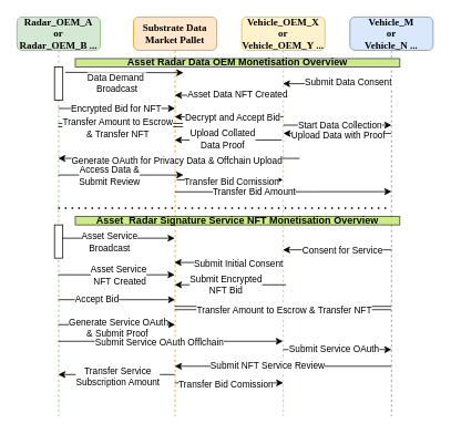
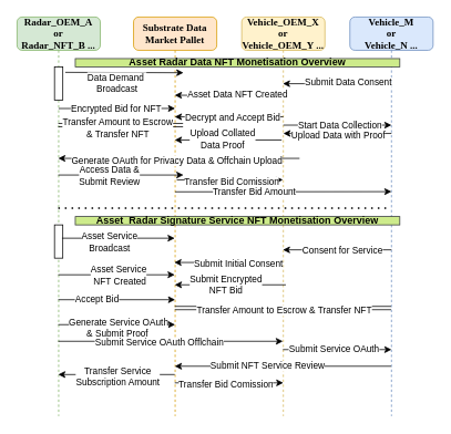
  <mxCell id="0" />
  <mxCell id="1" parent="0" />
  <mxCell id="2" value="&lt;span&gt;Vehicle_M&lt;br&gt;or&lt;br&gt;Vehicle_N ...&lt;br&gt;&lt;/span&gt;" style="shape=umlLifeline;perimeter=lifelinePerimeter;whiteSpace=wrap;html=1;container=1;collapsible=0;recursiveResize=0;outlineConnect=0;rounded=1;shadow=0;comic=0;labelBackgroundColor=none;strokeWidth=1;fontFamily=Verdana;fontSize=12;align=center;fillColor=#dae8fc;strokeColor=#6c8ebf;fontStyle=1;" parent="1" vertex="1"><mxGeometry x="420" y="20" width="100" height="480" as="geometry" /></mxCell>
- <mxCell id="3" value="&lt;span&gt;Radar_OEM_A&lt;br&gt;or&lt;br&gt;Radar_OEM_B ...&lt;br&gt;&lt;/span&gt;" style="shape=umlLifeline;perimeter=lifelinePerimeter;whiteSpace=wrap;html=1;container=1;collapsible=0;recursiveResize=0;outlineConnect=0;rounded=1;shadow=0;comic=0;labelBackgroundColor=none;strokeWidth=1;fontFamily=Verdana;fontSize=12;align=center;fillColor=#d5e8d4;strokeColor=#82b366;fontStyle=1;" vertex="1" parent="1"><mxGeometry x="20" y="20" width="100" height="480" as="geometry" /></mxCell>
+ <mxCell id="3" value="&lt;span&gt;Radar_OEM_A&lt;br&gt;or&lt;br&gt;Radar_NFT_B ...&lt;br&gt;&lt;/span&gt;" style="shape=umlLifeline;perimeter=lifelinePerimeter;whiteSpace=wrap;html=1;container=1;collapsible=0;recursiveResize=0;outlineConnect=0;rounded=1;shadow=0;comic=0;labelBackgroundColor=none;strokeWidth=1;fontFamily=Verdana;fontSize=12;align=center;fillColor=#d5e8d4;strokeColor=#82b366;fontStyle=1;" vertex="1" parent="1"><mxGeometry x="20" y="20" width="100" height="480" as="geometry" /></mxCell>
  <mxCell id="4" value="" style="html=1;points=[];perimeter=orthogonalPerimeter;rounded=0;shadow=0;comic=0;labelBackgroundColor=none;strokeWidth=1;fontFamily=Verdana;fontSize=12;align=center;fontStyle=1" parent="3" vertex="1"><mxGeometry x="45" y="60" width="10" height="40" as="geometry" /></mxCell>
  <mxCell id="5" value="" style="html=1;points=[];perimeter=orthogonalPerimeter;rounded=0;shadow=0;comic=0;labelBackgroundColor=none;strokeWidth=1;fontFamily=Verdana;fontSize=12;align=center;fontStyle=1" vertex="1" parent="3"><mxGeometry x="45" y="250" width="10" height="40" as="geometry" /></mxCell>
  <mxCell id="6" value="&lt;span&gt;Substrate Data Market Pallet&lt;/span&gt;" style="shape=umlLifeline;perimeter=lifelinePerimeter;whiteSpace=wrap;html=1;container=1;collapsible=0;recursiveResize=0;outlineConnect=0;rounded=1;shadow=0;comic=0;labelBackgroundColor=none;strokeWidth=1;fontFamily=Verdana;fontSize=12;align=center;fillColor=#ffe6cc;strokeColor=#d79b00;fontStyle=1;" parent="1" vertex="1"><mxGeometry x="160" y="20" width="100" height="480" as="geometry" /></mxCell>
  <mxCell id="7" value="&lt;span&gt;Vehicle_OEM_X&lt;br&gt;or&lt;br&gt;Vehicle_OEM_Y ...&lt;br&gt;&lt;/span&gt;" style="shape=umlLifeline;perimeter=lifelinePerimeter;whiteSpace=wrap;html=1;container=1;collapsible=0;recursiveResize=0;outlineConnect=0;rounded=1;shadow=0;comic=0;labelBackgroundColor=none;strokeWidth=1;fontFamily=Verdana;fontSize=12;align=center;fillColor=#fff2cc;strokeColor=#d6b656;fontStyle=1;" parent="1" vertex="1"><mxGeometry x="290" y="20" width="100" height="480" as="geometry" /></mxCell>
- <mxCell id="8" value="&lt;b&gt;Asset Radar Data OEM Monetisation Overview&lt;/b&gt;" style="text;html=1;strokeColor=#36393d;fillColor=#cdeb8b;align=center;verticalAlign=middle;whiteSpace=wrap;rounded=0;" vertex="1" parent="7"><mxGeometry x="-200" y="50" width="390" height="10" as="geometry" /></mxCell>
+ <mxCell id="8" value="&lt;b&gt;Asset Radar Data NFT Monetisation Overview&lt;/b&gt;" style="text;html=1;strokeColor=#36393d;fillColor=#cdeb8b;align=center;verticalAlign=middle;whiteSpace=wrap;rounded=0;" vertex="1" parent="7"><mxGeometry x="-200" y="50" width="390" height="10" as="geometry" /></mxCell>
  <mxCell id="9" value="&lt;b&gt;Asset&amp;nbsp; Radar Signature Service NFT Monetisation Overview&lt;/b&gt;" style="text;html=1;strokeColor=#36393d;fillColor=#cdeb8b;align=center;verticalAlign=middle;whiteSpace=wrap;rounded=0;" vertex="1" parent="7"><mxGeometry x="-200" y="240" width="390" height="10" as="geometry" /></mxCell>
  <mxCell id="10" value="" style="endArrow=classic;html=1;rounded=0;exitX=1.3;exitY=0.163;exitDx=0;exitDy=0;exitPerimeter=0;" edge="1" parent="1" source="4"><mxGeometry width="50" height="50" relative="1" as="geometry"><mxPoint x="500" y="330" as="sourcePoint" /><mxPoint x="220" y="87" as="targetPoint" /></mxGeometry></mxCell>
  <mxCell id="11" value="Data Demand&amp;nbsp; &lt;br&gt;Broadcast" style="edgeLabel;html=1;align=center;verticalAlign=middle;resizable=0;points=[];" vertex="1" connectable="0" parent="10"><mxGeometry x="0.438" relative="1" as="geometry"><mxPoint x="-40" y="13" as="offset" /></mxGeometry></mxCell>
  <mxCell id="12" value="" style="endArrow=none;dashed=1;html=1;dashPattern=1 3;strokeWidth=2;rounded=0;" edge="1" parent="1" source="3" target="2"><mxGeometry width="50" height="50" relative="1" as="geometry"><mxPoint x="500" y="330" as="sourcePoint" /><mxPoint x="550" y="280" as="targetPoint" /><Array as="points"><mxPoint x="170" y="250" /><mxPoint x="420" y="250" /></Array></mxGeometry></mxCell>
  <mxCell id="13" value="" style="endArrow=classic;html=1;rounded=0;exitX=0.49;exitY=0.167;exitDx=0;exitDy=0;exitPerimeter=0;" edge="1" parent="1" source="2" target="7"><mxGeometry width="50" height="50" relative="1" as="geometry"><mxPoint x="560" y="160" as="sourcePoint" /><mxPoint x="550" y="280" as="targetPoint" /></mxGeometry></mxCell>
  <mxCell id="14" value="Submit Data Consent" style="edgeLabel;html=1;align=center;verticalAlign=middle;resizable=0;points=[];" vertex="1" connectable="0" parent="13"><mxGeometry x="-0.197" y="-2" relative="1" as="geometry"><mxPoint as="offset" /></mxGeometry></mxCell>
  <mxCell id="15" value="" style="endArrow=classic;html=1;rounded=0;exitX=0.51;exitY=0.196;exitDx=0;exitDy=0;exitPerimeter=0;" edge="1" parent="1" source="7" target="6"><mxGeometry width="50" height="50" relative="1" as="geometry"><mxPoint x="500" y="330" as="sourcePoint" /><mxPoint x="550" y="280" as="targetPoint" /></mxGeometry></mxCell>
  <mxCell id="16" value="Asset Data NFT Created" style="edgeLabel;html=1;align=center;verticalAlign=middle;resizable=0;points=[];" vertex="1" connectable="0" parent="15"><mxGeometry x="-0.138" y="-2" relative="1" as="geometry"><mxPoint as="offset" /></mxGeometry></mxCell>
  <mxCell id="17" value="" style="endArrow=classic;html=1;rounded=0;entryX=0.5;entryY=0.229;entryDx=0;entryDy=0;entryPerimeter=0;" edge="1" parent="1" target="6"><mxGeometry width="50" height="50" relative="1" as="geometry"><mxPoint x="70" y="130" as="sourcePoint" /><mxPoint x="550" y="280" as="targetPoint" /><Array as="points"><mxPoint x="170" y="130" /></Array></mxGeometry></mxCell>
  <mxCell id="18" value="Encrypted Bid for NFT" style="edgeLabel;html=1;align=center;verticalAlign=middle;resizable=0;points=[];" vertex="1" connectable="0" parent="17"><mxGeometry x="-0.613" relative="1" as="geometry"><mxPoint x="41" as="offset" /></mxGeometry></mxCell>
  <mxCell id="19" value="" style="endArrow=classic;html=1;rounded=0;" edge="1" parent="1" target="6"><mxGeometry width="50" height="50" relative="1" as="geometry"><mxPoint x="340" y="140" as="sourcePoint" /><mxPoint x="550" y="140" as="targetPoint" /></mxGeometry></mxCell>
  <mxCell id="20" value="Decrypt and Accept Bid" style="edgeLabel;html=1;align=center;verticalAlign=middle;resizable=0;points=[];" vertex="1" connectable="0" parent="19"><mxGeometry x="0.507" relative="1" as="geometry"><mxPoint x="36" as="offset" /></mxGeometry></mxCell>
  <mxCell id="21" value="" style="endArrow=classic;html=1;rounded=0;" edge="1" parent="1"><mxGeometry width="50" height="50" relative="1" as="geometry"><mxPoint x="340" y="150" as="sourcePoint" /><mxPoint x="470" y="150" as="targetPoint" /></mxGeometry></mxCell>
  <mxCell id="22" value="Start Data Collection" style="edgeLabel;html=1;align=center;verticalAlign=middle;resizable=0;points=[];" vertex="1" connectable="0" parent="21"><mxGeometry x="-0.281" y="1" relative="1" as="geometry"><mxPoint x="20" as="offset" /></mxGeometry></mxCell>
  <mxCell id="23" value="" style="endArrow=classic;html=1;rounded=0;" edge="1" parent="1"><mxGeometry width="50" height="50" relative="1" as="geometry"><mxPoint x="470" y="160" as="sourcePoint" /><mxPoint x="340" y="160" as="targetPoint" /></mxGeometry></mxCell>
  <mxCell id="24" value="Upload Data with Proof" style="edgeLabel;html=1;align=center;verticalAlign=middle;resizable=0;points=[];" vertex="1" connectable="0" parent="23"><mxGeometry x="-0.207" y="1" relative="1" as="geometry"><mxPoint x="-13" as="offset" /></mxGeometry></mxCell>
  <mxCell id="25" value="" style="endArrow=classic;html=1;rounded=0;exitX=0.48;exitY=0.329;exitDx=0;exitDy=0;exitPerimeter=0;" edge="1" parent="1"><mxGeometry width="50" height="50" relative="1" as="geometry"><mxPoint x="338" y="167.92" as="sourcePoint" /><mxPoint x="209.5" y="167.92" as="targetPoint" /></mxGeometry></mxCell>
  <mxCell id="26" value="Upload Collated&lt;br&gt;Data Proof" style="edgeLabel;html=1;align=center;verticalAlign=middle;resizable=0;points=[];" vertex="1" connectable="0" parent="25"><mxGeometry x="0.242" y="-1" relative="1" as="geometry"><mxPoint x="8" as="offset" /></mxGeometry></mxCell>
  <mxCell id="27" value="" style="endArrow=classic;html=1;rounded=0;shape=link;" edge="1" parent="1"><mxGeometry width="50" height="50" relative="1" as="geometry"><mxPoint x="69.5" y="150" as="sourcePoint" /><mxPoint x="219.5" y="150" as="targetPoint" /></mxGeometry></mxCell>
  <mxCell id="28" value="Transfer Amount to Escrow&lt;br&gt;&amp;amp; Transfer NFT" style="edgeLabel;html=1;align=center;verticalAlign=middle;resizable=0;points=[];" vertex="1" connectable="0" parent="27"><mxGeometry x="-0.353" y="-3" relative="1" as="geometry"><mxPoint x="22" as="offset" /></mxGeometry></mxCell>
  <mxCell id="29" value="" style="endArrow=classic;html=1;rounded=0;" edge="1" parent="1" target="3"><mxGeometry width="50" height="50" relative="1" as="geometry"><mxPoint x="359.5" y="190" as="sourcePoint" /><mxPoint x="219.5" y="190" as="targetPoint" /></mxGeometry></mxCell>
  <mxCell id="30" value="Generate OAuth for Privacy Data &amp;amp; Offchain Upload" style="edgeLabel;html=1;align=center;verticalAlign=middle;resizable=0;points=[];" vertex="1" connectable="0" parent="29"><mxGeometry x="0.562" y="2" relative="1" as="geometry"><mxPoint x="78" as="offset" /></mxGeometry></mxCell>
  <mxCell id="31" value="" style="endArrow=classic;html=1;rounded=0;" edge="1" parent="1"><mxGeometry width="50" height="50" relative="1" as="geometry"><mxPoint x="69.5" y="210" as="sourcePoint" /><mxPoint x="220" y="210" as="targetPoint" /></mxGeometry></mxCell>
  <mxCell id="32" value="Access Data &amp;amp; &lt;br&gt;Submit Review" style="edgeLabel;html=1;align=center;verticalAlign=middle;resizable=0;points=[];" vertex="1" connectable="0" parent="31"><mxGeometry x="-0.674" relative="1" as="geometry"><mxPoint x="36" as="offset" /></mxGeometry></mxCell>
  <mxCell id="33" value="" style="endArrow=classic;html=1;rounded=0;exitX=0.52;exitY=0.408;exitDx=0;exitDy=0;exitPerimeter=0;" edge="1" parent="1" source="6" target="7"><mxGeometry width="50" height="50" relative="1" as="geometry"><mxPoint x="500" y="320" as="sourcePoint" /><mxPoint x="550" y="270" as="targetPoint" /></mxGeometry></mxCell>
  <mxCell id="34" value="Transfer Bid Comission" style="edgeLabel;html=1;align=center;verticalAlign=middle;resizable=0;points=[];" vertex="1" connectable="0" parent="33"><mxGeometry x="-0.404" y="-2" relative="1" as="geometry"><mxPoint x="27" as="offset" /></mxGeometry></mxCell>
  <mxCell id="35" value="" style="endArrow=classic;html=1;rounded=0;exitX=0.5;exitY=0.438;exitDx=0;exitDy=0;exitPerimeter=0;" edge="1" parent="1" source="6"><mxGeometry width="50" height="50" relative="1" as="geometry"><mxPoint x="219.5" y="230" as="sourcePoint" /><mxPoint x="470" y="230" as="targetPoint" /></mxGeometry></mxCell>
  <mxCell id="36" value="Transfer Bid Amount" style="edgeLabel;html=1;align=center;verticalAlign=middle;resizable=0;points=[];" vertex="1" connectable="0" parent="35"><mxGeometry x="-0.447" relative="1" as="geometry"><mxPoint x="23" as="offset" /></mxGeometry></mxCell>
  <mxCell id="37" value="" style="endArrow=classic;html=1;rounded=0;exitX=0.9;exitY=0.4;exitDx=0;exitDy=0;exitPerimeter=0;" edge="1" parent="1" source="5" target="6"><mxGeometry width="50" height="50" relative="1" as="geometry"><mxPoint x="500" y="280" as="sourcePoint" /><mxPoint x="550" y="230" as="targetPoint" /></mxGeometry></mxCell>
  <mxCell id="38" value="Asset Service&lt;br&gt;Broadcast" style="edgeLabel;html=1;align=center;verticalAlign=middle;resizable=0;points=[];" vertex="1" connectable="0" parent="37"><mxGeometry x="-0.336" y="-1" relative="1" as="geometry"><mxPoint x="11" y="3" as="offset" /></mxGeometry></mxCell>
  <mxCell id="39" value="" style="endArrow=classic;html=1;rounded=0;" edge="1" parent="1" target="7"><mxGeometry width="50" height="50" relative="1" as="geometry"><mxPoint x="470" y="300" as="sourcePoint" /><mxPoint x="329.5" y="300" as="targetPoint" /></mxGeometry></mxCell>
  <mxCell id="40" value="Consent for Service" style="edgeLabel;html=1;align=center;verticalAlign=middle;resizable=0;points=[];" vertex="1" connectable="0" parent="39"><mxGeometry x="0.563" relative="1" as="geometry"><mxPoint x="42" as="offset" /></mxGeometry></mxCell>
  <mxCell id="41" value="" style="endArrow=classic;html=1;rounded=0;entryX=0.49;entryY=0.615;entryDx=0;entryDy=0;entryPerimeter=0;" edge="1" parent="1"><mxGeometry width="50" height="50" relative="1" as="geometry"><mxPoint x="339.5" y="315.2" as="sourcePoint" /><mxPoint x="209" y="315.2" as="targetPoint" /></mxGeometry></mxCell>
  <mxCell id="42" value="Submit Initial Consent" style="edgeLabel;html=1;align=center;verticalAlign=middle;resizable=0;points=[];" vertex="1" connectable="0" parent="41"><mxGeometry x="0.326" y="1" relative="1" as="geometry"><mxPoint x="33" as="offset" /></mxGeometry></mxCell>
  <mxCell id="43" value="" style="endArrow=classic;html=1;rounded=0;" edge="1" parent="1" target="6"><mxGeometry width="50" height="50" relative="1" as="geometry"><mxPoint x="69.5" y="330" as="sourcePoint" /><mxPoint x="550" y="330" as="targetPoint" /></mxGeometry></mxCell>
  <mxCell id="44" value="Asset Service&lt;br&gt;&amp;nbsp;NFT Created" style="edgeLabel;html=1;align=center;verticalAlign=middle;resizable=0;points=[];" vertex="1" connectable="0" parent="43"><mxGeometry x="-0.564" relative="1" as="geometry"><mxPoint x="41" as="offset" /></mxGeometry></mxCell>
  <mxCell id="45" value="" style="endArrow=classic;html=1;rounded=0;exitX=0.53;exitY=0.671;exitDx=0;exitDy=0;exitPerimeter=0;" edge="1" parent="1" source="7" target="6"><mxGeometry width="50" height="50" relative="1" as="geometry"><mxPoint x="500" y="270" as="sourcePoint" /><mxPoint x="550" y="220" as="targetPoint" /></mxGeometry></mxCell>
  <mxCell id="46" value="Submit Encrypted &lt;br&gt;NFT Bid" style="edgeLabel;html=1;align=center;verticalAlign=middle;resizable=0;points=[];" vertex="1" connectable="0" parent="45"><mxGeometry x="0.588" y="-1" relative="1" as="geometry"><mxPoint x="33" as="offset" /></mxGeometry></mxCell>
  <mxCell id="47" value="" style="endArrow=classic;html=1;rounded=0;" edge="1" parent="1"><mxGeometry width="50" height="50" relative="1" as="geometry"><mxPoint x="69.5" y="360" as="sourcePoint" /><mxPoint x="210" y="360" as="targetPoint" /></mxGeometry></mxCell>
  <mxCell id="48" value="Accept Bid" style="edgeLabel;html=1;align=center;verticalAlign=middle;resizable=0;points=[];" vertex="1" connectable="0" parent="47"><mxGeometry x="-0.352" y="1" relative="1" as="geometry"><mxPoint as="offset" /></mxGeometry></mxCell>
  <mxCell id="49" value="" style="endArrow=classic;html=1;rounded=0;shape=link;" edge="1" parent="1" target="6"><mxGeometry width="50" height="50" relative="1" as="geometry"><mxPoint x="469.5" y="370" as="sourcePoint" /><mxPoint x="340" y="370" as="targetPoint" /></mxGeometry></mxCell>
  <mxCell id="50" value="Transfer Amount to Escrow &amp;amp; Transfer NFT" style="edgeLabel;html=1;align=center;verticalAlign=middle;resizable=0;points=[];" vertex="1" connectable="0" parent="49"><mxGeometry x="0.642" y="2" relative="1" as="geometry"><mxPoint x="84" as="offset" /></mxGeometry></mxCell>
  <mxCell id="51" value="" style="endArrow=classic;html=1;rounded=0;" edge="1" parent="1"><mxGeometry width="50" height="50" relative="1" as="geometry"><mxPoint x="69.5" y="390" as="sourcePoint" /><mxPoint x="210" y="390" as="targetPoint" /></mxGeometry></mxCell>
  <mxCell id="52" value="Generate Service OAuth &lt;br&gt;&amp;amp; Submit Proof&amp;nbsp;&lt;br&gt;" style="edgeLabel;html=1;align=center;verticalAlign=middle;resizable=0;points=[];" vertex="1" connectable="0" parent="51"><mxGeometry x="-0.665" y="-3" relative="1" as="geometry"><mxPoint x="48" as="offset" /></mxGeometry></mxCell>
  <mxCell id="53" value="" style="endArrow=classic;html=1;rounded=0;" edge="1" parent="1" target="7"><mxGeometry width="50" height="50" relative="1" as="geometry"><mxPoint x="69.5" y="410" as="sourcePoint" /><mxPoint x="550" y="410" as="targetPoint" /></mxGeometry></mxCell>
  <mxCell id="54" value="Submit Service OAuth Offlchain" style="edgeLabel;html=1;align=center;verticalAlign=middle;resizable=0;points=[];" vertex="1" connectable="0" parent="53"><mxGeometry x="-0.107" y="-1" relative="1" as="geometry"><mxPoint as="offset" /></mxGeometry></mxCell>
  <mxCell id="55" value="" style="endArrow=classic;html=1;rounded=0;" edge="1" parent="1"><mxGeometry width="50" height="50" relative="1" as="geometry"><mxPoint x="339.5" y="420" as="sourcePoint" /><mxPoint x="470" y="420" as="targetPoint" /></mxGeometry></mxCell>
  <mxCell id="56" value="Submit Service OAuth" style="edgeLabel;html=1;align=center;verticalAlign=middle;resizable=0;points=[];" vertex="1" connectable="0" parent="55"><mxGeometry x="-0.563" y="1" relative="1" as="geometry"><mxPoint x="32" as="offset" /></mxGeometry></mxCell>
  <mxCell id="57" value="" style="endArrow=classic;html=1;rounded=0;" edge="1" parent="1" target="6"><mxGeometry width="50" height="50" relative="1" as="geometry"><mxPoint x="469.5" y="440" as="sourcePoint" /><mxPoint x="340" y="440" as="targetPoint" /></mxGeometry></mxCell>
  <mxCell id="58" value="Submit NFT Service Review" style="edgeLabel;html=1;align=center;verticalAlign=middle;resizable=0;points=[];" vertex="1" connectable="0" parent="57"><mxGeometry x="0.542" y="-1" relative="1" as="geometry"><mxPoint x="51" as="offset" /></mxGeometry></mxCell>
  <mxCell id="59" value="" style="endArrow=classic;html=1;rounded=0;" edge="1" parent="1" target="3"><mxGeometry width="50" height="50" relative="1" as="geometry"><mxPoint x="209.5" y="450" as="sourcePoint" /><mxPoint x="550" y="450" as="targetPoint" /></mxGeometry></mxCell>
  <mxCell id="60" value="Transfer Service &lt;br&gt;Subscription Amount" style="edgeLabel;html=1;align=center;verticalAlign=middle;resizable=0;points=[];" vertex="1" connectable="0" parent="59"><mxGeometry x="0.579" y="2" relative="1" as="geometry"><mxPoint x="42" as="offset" /></mxGeometry></mxCell>
  <mxCell id="61" value="" style="endArrow=classic;html=1;rounded=0;" edge="1" parent="1"><mxGeometry width="50" height="50" relative="1" as="geometry"><mxPoint x="209.5" y="460" as="sourcePoint" /><mxPoint x="340" y="460" as="targetPoint" /></mxGeometry></mxCell>
  <mxCell id="62" value="Transfer Bid Comission" style="edgeLabel;html=1;align=center;verticalAlign=middle;resizable=0;points=[];" vertex="1" connectable="0" parent="61"><mxGeometry x="-0.594" y="-1" relative="1" as="geometry"><mxPoint x="35" as="offset" /></mxGeometry></mxCell>
